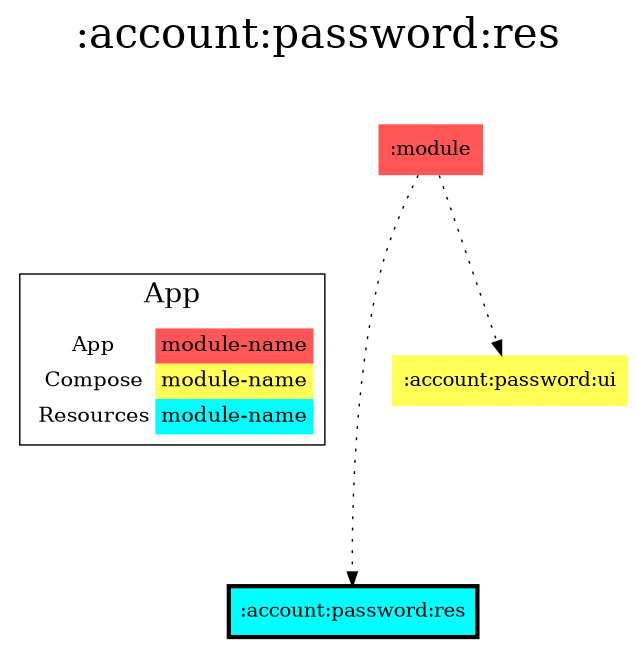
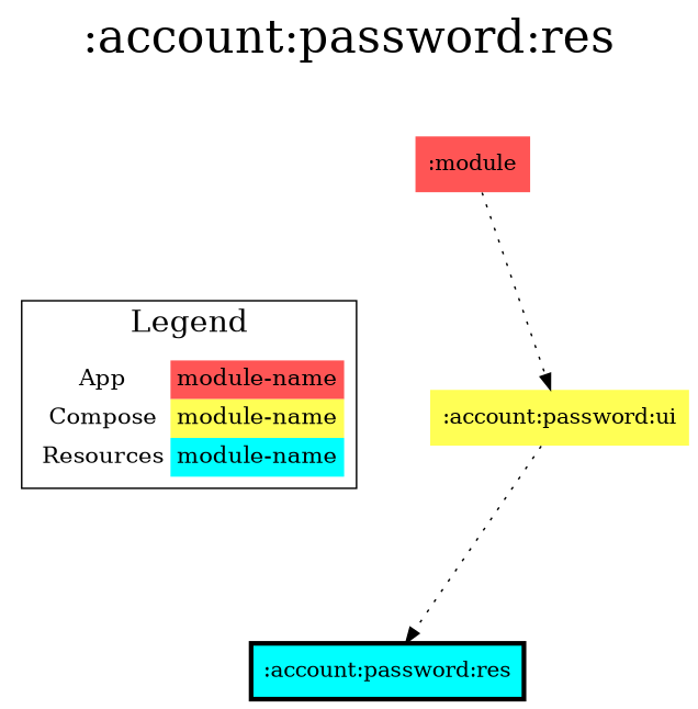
  digraph {
    fontsize=30
    label=":account:password:res"
    labelloc=t
    rankdir=TB
    ranksep=1.5
    node [shape=none style=filled]
    edge [dir=forward style=dotted]
    ":account:password:res" [color=black fillcolor="#00FFFF" penwidth=3 shape=box]
    n2 [fillcolor="#FFFFFF" fontsize=15 label=< <TABLE BORDER="0" CELLBORDER="0" CELLSPACING="0" CELLPADDING="4"> <TR><TD>App</TD><TD BGCOLOR="#FF5555">module-name</TD></TR> <TR><TD>Compose</TD><TD BGCOLOR="#FFFF55">module-name</TD></TR> <TR><TD>Resources</TD><TD BGCOLOR="#00FFFF">module-name</TD></TR> </TABLE> > margin=0]
    ":account:password:ui" [fillcolor="#FFFF55"]
    n4 [fillcolor="#FF5555" label=":module"]
    subgraph sub_1 {
      rank=same
      ":account:password:res"
    }
    subgraph cluster_2 {
      fontsize=20
-     label=App
+     label=Legend
      n2
    }
    n2 -> ":account:password:res" [style=invis]
-   n4 -> ":account:password:res"
+   ":account:password:ui" -> ":account:password:res"
    n4 -> ":account:password:ui"
  }
